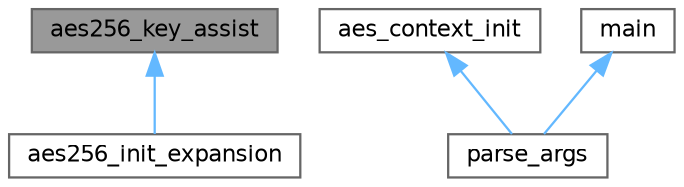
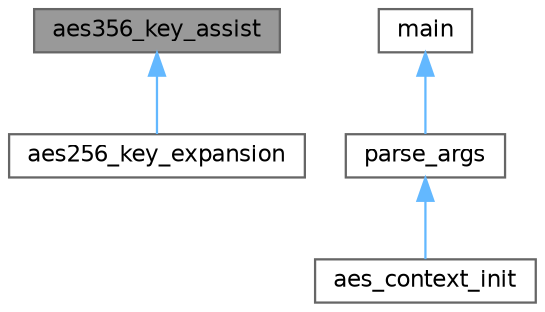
  digraph {
    rankdir=TB
    node [color=grey40 fillcolor=white fontname=Helvetica fontsize=10 shape=box style=filled]
    edge [color=steelblue1 dir=back fontname=Helvetica fontsize=10 labelfontname=Helvetica labelfontsize=10 style=solid]
-   n1 [color=gray40 fillcolor=grey60 fontcolor=black height=0.2 label=aes256_key_assist width=0.4]
-   n2 [height=0.2 label=aes256_init_expansion width=0.4]
+   n1 [color=gray40 fillcolor=grey60 fontcolor=black height=0.2 label=aes356_key_assist width=0.4]
+   n2 [height=0.2 label=aes256_key_expansion width=0.4]
    n3 [height=0.2 label=aes_context_init width=0.4]
    n4 [height=0.2 label=parse_args width=0.4]
    n5 [height=0.2 label=main width=0.4]
    n1 -> n2
-   n3 -> n4
+   n4 -> n3
    n5 -> n4
  }
